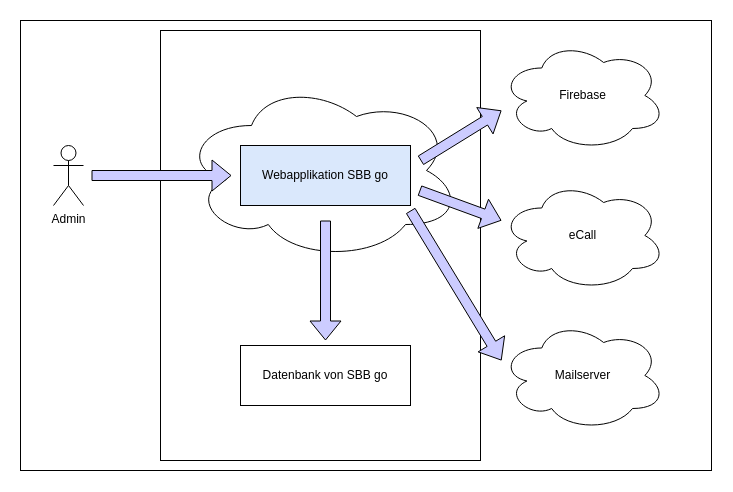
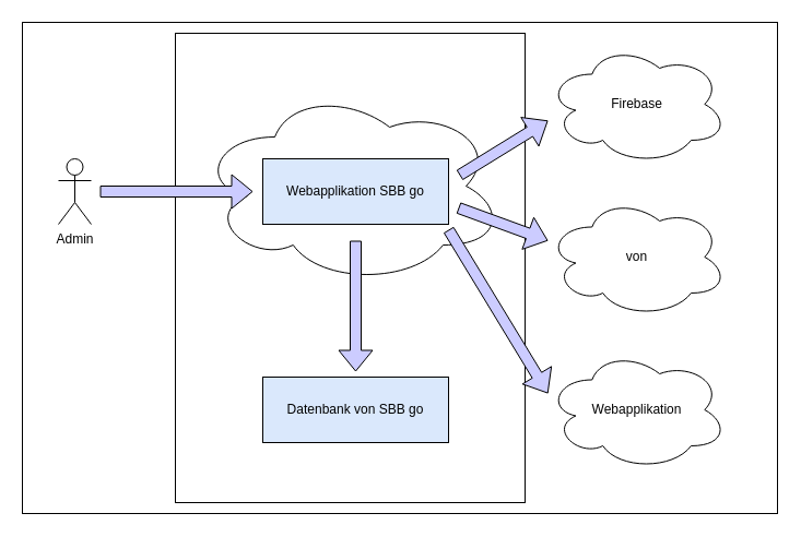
  <mxCell id="0" />
  <mxCell id="1" parent="0" />
  <mxCell id="2" value="" style="rounded=0;whiteSpace=wrap;html=1;" parent="1" vertex="1"><mxGeometry x="20" y="20" width="691" height="450" as="geometry" /></mxCell>
  <mxCell id="3" value="Admin" style="shape=umlActor;verticalLabelPosition=bottom;verticalAlign=top;html=1;outlineConnect=0;" parent="1" vertex="1"><mxGeometry x="53" y="145" width="30" height="60" as="geometry" /></mxCell>
  <mxCell id="4" value="" style="rounded=0;whiteSpace=wrap;html=1;" parent="1" vertex="1"><mxGeometry x="160" y="30" width="320" height="430" as="geometry" /></mxCell>
  <mxCell id="5" style="edgeStyle=orthogonalEdgeStyle;rounded=0;orthogonalLoop=1;jettySize=auto;html=1;exitX=0.5;exitY=1;exitDx=0;exitDy=0;" parent="1" edge="1"><mxGeometry relative="1" as="geometry"><mxPoint x="265" y="430" as="sourcePoint" /><mxPoint x="265" y="430" as="targetPoint" /></mxGeometry></mxCell>
  <mxCell id="6" value="" style="ellipse;shape=cloud;whiteSpace=wrap;html=1;" vertex="1" parent="1"><mxGeometry x="181" y="80" width="280" height="180" as="geometry" /></mxCell>
  <mxCell id="7" value="Webapplikation SBB go" style="rounded=0;whiteSpace=wrap;html=1;fillColor=#dae8fc;" vertex="1" parent="1"><mxGeometry x="240" y="145" width="170" height="60" as="geometry" /></mxCell>
- <mxCell id="8" value="Datenbank von SBB go" style="rounded=0;whiteSpace=wrap;html=1;" vertex="1" parent="1"><mxGeometry x="240" y="345" width="170" height="60" as="geometry" /></mxCell>
+ <mxCell id="8" value="Datenbank von SBB go" style="rounded=0;whiteSpace=wrap;html=1;fillColor=#dae8fc;" vertex="1" parent="1"><mxGeometry x="240" y="345" width="170" height="60" as="geometry" /></mxCell>
  <mxCell id="9" value="&lt;div&gt;&lt;span&gt;Firebase&lt;/span&gt;&lt;/div&gt;" style="ellipse;shape=cloud;whiteSpace=wrap;html=1;align=center;" vertex="1" parent="1"><mxGeometry x="500" y="40" width="165" height="110" as="geometry" /></mxCell>
- <mxCell id="10" value="eCall" style="ellipse;shape=cloud;whiteSpace=wrap;html=1;" vertex="1" parent="1"><mxGeometry x="500" y="180" width="165" height="110" as="geometry" /></mxCell>
- <mxCell id="11" value="Mailserver" style="ellipse;shape=cloud;whiteSpace=wrap;html=1;" vertex="1" parent="1"><mxGeometry x="500" y="320" width="165" height="110" as="geometry" /></mxCell>
+ <mxCell id="10" value="von" style="ellipse;shape=cloud;whiteSpace=wrap;html=1;" vertex="1" parent="1"><mxGeometry x="500" y="180" width="165" height="110" as="geometry" /></mxCell>
+ <mxCell id="11" value="Webapplikation" style="ellipse;shape=cloud;whiteSpace=wrap;html=1;" vertex="1" parent="1"><mxGeometry x="500" y="320" width="165" height="110" as="geometry" /></mxCell>
  <mxCell id="12" value="" style="shape=flexArrow;endArrow=classic;html=1;fillColor=#CCCCFF;" edge="1" parent="1"><mxGeometry width="50" height="50" relative="1" as="geometry"><mxPoint x="91" y="175" as="sourcePoint" /><mxPoint x="231" y="175" as="targetPoint" /></mxGeometry></mxCell>
  <mxCell id="13" value="" style="shape=flexArrow;endArrow=classic;html=1;fillColor=#CCCCFF;" edge="1" parent="1"><mxGeometry width="50" height="50" relative="1" as="geometry"><mxPoint x="325" y="220" as="sourcePoint" /><mxPoint x="325" y="340" as="targetPoint" /></mxGeometry></mxCell>
  <mxCell id="14" value="" style="shape=flexArrow;endArrow=classic;html=1;fillColor=#CCCCFF;" edge="1" parent="1"><mxGeometry width="50" height="50" relative="1" as="geometry"><mxPoint x="410" y="210" as="sourcePoint" /><mxPoint x="501" y="360" as="targetPoint" /></mxGeometry></mxCell>
  <mxCell id="15" value="" style="shape=flexArrow;endArrow=classic;html=1;fillColor=#CCCCFF;" edge="1" parent="1"><mxGeometry width="50" height="50" relative="1" as="geometry"><mxPoint x="420" y="160" as="sourcePoint" /><mxPoint x="501" y="110" as="targetPoint" /></mxGeometry></mxCell>
  <mxCell id="16" value="" style="shape=flexArrow;endArrow=classic;html=1;fillColor=#CCCCFF;" edge="1" parent="1"><mxGeometry width="50" height="50" relative="1" as="geometry"><mxPoint x="419" y="190" as="sourcePoint" /><mxPoint x="501" y="220" as="targetPoint" /></mxGeometry></mxCell>
